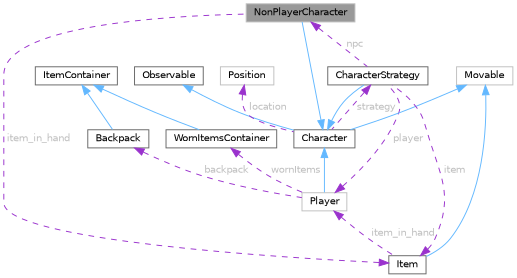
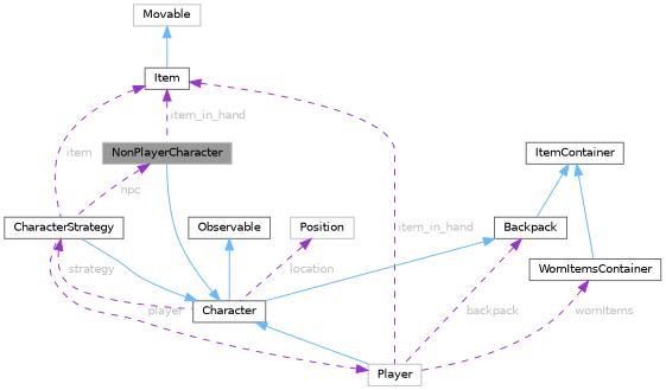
  digraph {
    node [color=gray40 fillcolor=white fontname=Helvetica fontsize=10 shape=box style=filled]
    edge [color=darkorchid3 dir=back fontcolor=grey fontname=Helvetica fontsize=10 labelfontname=Helvetica labelfontsize=10 style=dashed]
    n1 [color=grey75 fillcolor=grey60 fontcolor=black height=0.2 label=NonPlayerCharacter width=0.4]
    n2 [height=0.2 label=CharacterStrategy width=0.4]
    n3 [height=0.2 label=Character width=0.4]
    n4 [color=grey75 height=0.2 label=Player width=0.4]
    n5 [color=grey75 height=0.2 label=Movable width=0.4]
    n6 [height=0.2 label=Item width=0.4]
    n7 [height=0.2 label=Observable width=0.4]
    n8 [height=0.2 label=Backpack width=0.4]
    n9 [height=0.2 label=ItemContainer width=0.4]
    n10 [height=0.2 label=WornItemsContainer width=0.4]
    n11 [color=grey75 height=0.2 label=Position width=0.4]
    n1 -> n2 [label=" npc"]
    n2 -> n3 [label=" strategy"]
    n3 -> n1 [color=steelblue1 style=solid fontcolor=""]
    n3 -> n2 [color=steelblue1 style=solid fontcolor=""]
    n3 -> n4 [color=steelblue1 style=solid fontcolor=""]
    n4 -> n2 [label=" player"]
-   n5 -> n3 [color=steelblue1 style=solid fontcolor=""]
+   n8 -> n3 [color=steelblue1 style=solid fontcolor=""]
    n5 -> n6 [color=steelblue1 style=solid fontcolor=""]
    n6 -> n1 [label=" item_in_hand"]
    n6 -> n2 [label=" item"]
-   n4 -> n6 [label=" item_in_hand"]
+   n6 -> n4 [label=" item_in_hand"]
    n7 -> n3 [color=steelblue1 style=solid fontcolor=""]
    n8 -> n4 [label=" backpack"]
    n9 -> n8 [color=steelblue1 style=solid fontcolor=""]
    n9 -> n10 [color=steelblue1 style=solid fontcolor=""]
    n10 -> n4 [label=" wornItems"]
    n11 -> n3 [label=" location"]
  }
